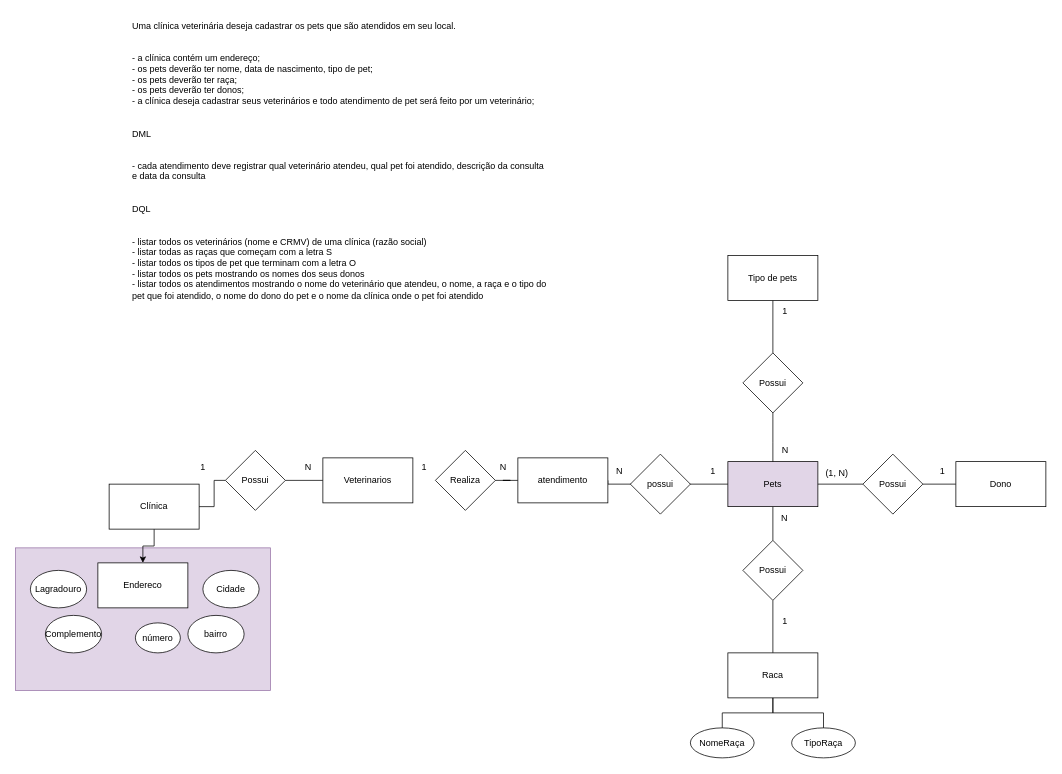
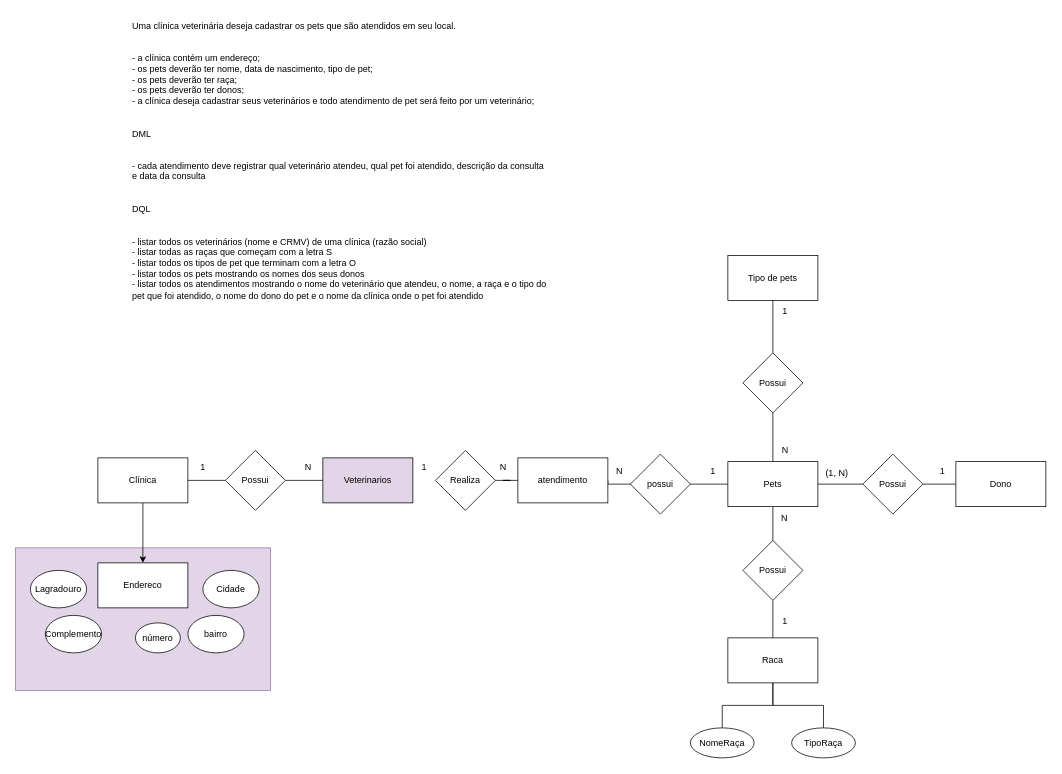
  <mxCell id="0" />
  <mxCell id="1" parent="0" />
  <mxCell id="2" value="" style="rounded=0;whiteSpace=wrap;html=1;fillColor=#e1d5e7;strokeColor=#9673a6;" parent="1" vertex="1"><mxGeometry x="20" y="730" width="340" height="190" as="geometry" /></mxCell>
  <mxCell id="3" value="Uma clínica veterinária deseja cadastrar os pets que são atendidos em seu local.&#10;&#10;&#10;- a clínica contém um endereço;&#10;- os pets deverão ter nome, data de nascimento, tipo de pet;&#10;- os pets deverão ter raça;&#10;- os pets deverão ter donos;&#10;- a clínica deseja cadastrar seus veterinários e todo atendimento de pet será feito por um veterinário;&#10;&#10;&#10;DML&#10;&#10;&#10;- cada atendimento deve registrar qual veterinário atendeu, qual pet foi atendido, descrição da consulta e data da consulta&#10;&#10;&#10;DQL&#10;&#10;&#10;- listar todos os veterinários (nome e CRMV) de uma clínica (razão social)&#10;- listar todas as raças que começam com a letra S&#10;- listar todos os tipos de pet que terminam com a letra O&#10;- listar todos os pets mostrando os nomes dos seus donos&#10;- listar todos os atendimentos mostrando o nome do veterinário que atendeu, o nome, a raça e o tipo do pet que foi atendido, o nome do dono do pet e o nome da clínica onde o pet foi atendido" style="text;whiteSpace=wrap;" parent="1" vertex="1"><mxGeometry x="174" y="20" width="560" height="410" as="geometry" /></mxCell>
  <mxCell id="4" value="" style="edgeStyle=orthogonalEdgeStyle;rounded=0;orthogonalLoop=1;jettySize=auto;html=1;endArrow=none;endFill=0;" parent="1" source="21" target="19" edge="1"><mxGeometry relative="1" as="geometry" /></mxCell>
  <mxCell id="5" value="" style="edgeStyle=orthogonalEdgeStyle;rounded=0;orthogonalLoop=1;jettySize=auto;html=1;" parent="1" source="6" target="35" edge="1"><mxGeometry relative="1" as="geometry" /></mxCell>
- <mxCell id="6" value="Clínica" style="rounded=0;whiteSpace=wrap;html=1;" parent="1" vertex="1"><mxGeometry x="145" y="645" width="120" height="60" as="geometry" /></mxCell>
+ <mxCell id="6" value="Clínica" style="rounded=0;whiteSpace=wrap;html=1;" parent="1" vertex="1"><mxGeometry x="130" y="610" width="120" height="60" as="geometry" /></mxCell>
  <mxCell id="7" value="" style="edgeStyle=orthogonalEdgeStyle;rounded=0;orthogonalLoop=1;jettySize=auto;html=1;endArrow=none;endFill=0;" parent="1" source="44" target="10" edge="1"><mxGeometry relative="1" as="geometry" /></mxCell>
  <mxCell id="8" value="" style="edgeStyle=orthogonalEdgeStyle;rounded=0;orthogonalLoop=1;jettySize=auto;html=1;endArrow=none;endFill=0;" parent="1" source="9" target="13" edge="1"><mxGeometry relative="1" as="geometry" /></mxCell>
- <mxCell id="9" value="Pets" style="rounded=0;whiteSpace=wrap;html=1;fillColor=#e1d5e7;" parent="1" vertex="1"><mxGeometry x="970" y="615" width="120" height="60" as="geometry" /></mxCell>
+ <mxCell id="9" value="Pets" style="rounded=0;whiteSpace=wrap;html=1;" parent="1" vertex="1"><mxGeometry x="970" y="615" width="120" height="60" as="geometry" /></mxCell>
  <mxCell id="10" value="Dono" style="rounded=0;whiteSpace=wrap;html=1;" parent="1" vertex="1"><mxGeometry x="1274" y="615" width="120" height="60" as="geometry" /></mxCell>
  <mxCell id="11" value="" style="edgeStyle=orthogonalEdgeStyle;rounded=0;orthogonalLoop=1;jettySize=auto;html=1;endArrow=none;endFill=0;" parent="1" target="9" edge="1"><mxGeometry relative="1" as="geometry"><Array as="points"><mxPoint x="1030" y="590" /><mxPoint x="1030" y="590" /></Array><mxPoint x="1030" y="540" as="sourcePoint" /></mxGeometry></mxCell>
  <mxCell id="12" value="" style="edgeStyle=orthogonalEdgeStyle;rounded=0;orthogonalLoop=1;jettySize=auto;html=1;endArrow=none;endFill=0;" parent="1" source="13" target="15" edge="1"><mxGeometry relative="1" as="geometry" /></mxCell>
  <mxCell id="13" value="Possui" style="rhombus;whiteSpace=wrap;html=1;rounded=0;" parent="1" vertex="1"><mxGeometry x="990" y="720" width="80" height="80" as="geometry" /></mxCell>
  <mxCell id="14" value="" style="edgeStyle=orthogonalEdgeStyle;rounded=0;orthogonalLoop=1;jettySize=auto;html=1;endArrow=none;endFill=0;" parent="1" source="15" target="16" edge="1"><mxGeometry relative="1" as="geometry" /></mxCell>
- <mxCell id="15" value="Raca" style="whiteSpace=wrap;html=1;rounded=0;" parent="1" vertex="1"><mxGeometry x="970" y="870" width="120" height="60" as="geometry" /></mxCell>
+ <mxCell id="15" value="Raca" style="whiteSpace=wrap;html=1;rounded=0;" parent="1" vertex="1"><mxGeometry x="970" y="850" width="120" height="60" as="geometry" /></mxCell>
  <mxCell id="16" value="TipoRaça" style="ellipse;whiteSpace=wrap;html=1;rounded=0;" parent="1" vertex="1"><mxGeometry x="1055" y="970" width="85" height="40" as="geometry" /></mxCell>
  <mxCell id="17" value="" style="edgeStyle=orthogonalEdgeStyle;rounded=0;orthogonalLoop=1;jettySize=auto;html=1;endArrow=none;endFill=0;" parent="1" source="18" target="15" edge="1"><mxGeometry relative="1" as="geometry" /></mxCell>
  <mxCell id="18" value="NomeRaça" style="ellipse;whiteSpace=wrap;html=1;rounded=0;" parent="1" vertex="1"><mxGeometry x="920" y="970" width="85" height="40" as="geometry" /></mxCell>
- <mxCell id="19" value="Veterinarios" style="whiteSpace=wrap;html=1;rounded=0;" parent="1" vertex="1"><mxGeometry x="430" y="610" width="120" height="60" as="geometry" /></mxCell>
+ <mxCell id="19" value="Veterinarios" style="whiteSpace=wrap;html=1;rounded=0;fillColor=#e1d5e7;" parent="1" vertex="1"><mxGeometry x="430" y="610" width="120" height="60" as="geometry" /></mxCell>
  <mxCell id="20" value="" style="edgeStyle=orthogonalEdgeStyle;rounded=0;orthogonalLoop=1;jettySize=auto;html=1;endArrow=none;endFill=0;" parent="1" source="6" target="21" edge="1"><mxGeometry relative="1" as="geometry"><mxPoint x="190" y="670" as="sourcePoint" /><mxPoint x="190" y="845" as="targetPoint" /></mxGeometry></mxCell>
  <mxCell id="21" value="Possui" style="rhombus;whiteSpace=wrap;html=1;" parent="1" vertex="1"><mxGeometry x="300" y="600" width="80" height="80" as="geometry" /></mxCell>
  <mxCell id="22" value="" style="edgeStyle=orthogonalEdgeStyle;rounded=0;orthogonalLoop=1;jettySize=auto;html=1;endArrow=none;endFill=0;exitX=1;exitY=0.5;exitDx=0;exitDy=0;" parent="1" source="33" target="9" edge="1"><mxGeometry relative="1" as="geometry"><mxPoint x="830" y="645" as="sourcePoint" /><Array as="points"><mxPoint x="810" y="645" /></Array></mxGeometry></mxCell>
  <mxCell id="23" value="Realiza" style="rhombus;whiteSpace=wrap;html=1;rounded=0;" parent="1" vertex="1"><mxGeometry x="580" y="600" width="80" height="80" as="geometry" /></mxCell>
  <mxCell id="24" value="1" style="text;html=1;align=center;verticalAlign=middle;resizable=0;points=[];autosize=1;strokeColor=none;fillColor=none;" parent="1" vertex="1"><mxGeometry x="255" y="608" width="30" height="30" as="geometry" /></mxCell>
  <mxCell id="25" value="N" style="text;html=1;align=center;verticalAlign=middle;resizable=0;points=[];autosize=1;strokeColor=none;fillColor=none;" parent="1" vertex="1"><mxGeometry x="395" y="608" width="30" height="30" as="geometry" /></mxCell>
  <mxCell id="26" value="1" style="text;html=1;align=center;verticalAlign=middle;resizable=0;points=[];autosize=1;strokeColor=none;fillColor=none;" parent="1" vertex="1"><mxGeometry x="550" y="608" width="30" height="30" as="geometry" /></mxCell>
  <mxCell id="27" value="1" style="text;html=1;align=center;verticalAlign=middle;resizable=0;points=[];autosize=1;strokeColor=none;fillColor=none;" parent="1" vertex="1"><mxGeometry x="935" y="613" width="30" height="30" as="geometry" /></mxCell>
  <mxCell id="28" value="N" style="text;html=1;align=center;verticalAlign=middle;resizable=0;points=[];autosize=1;strokeColor=none;fillColor=none;" parent="1" vertex="1"><mxGeometry x="1030" y="675" width="30" height="30" as="geometry" /></mxCell>
  <mxCell id="29" value="1" style="text;html=1;align=center;verticalAlign=middle;resizable=0;points=[];autosize=1;strokeColor=none;fillColor=none;" parent="1" vertex="1"><mxGeometry x="1031" y="813" width="30" height="30" as="geometry" /></mxCell>
  <mxCell id="30" value="(1, N)" style="text;html=1;align=center;verticalAlign=middle;resizable=0;points=[];autosize=1;strokeColor=none;fillColor=none;" parent="1" vertex="1"><mxGeometry x="1090" y="615" width="50" height="30" as="geometry" /></mxCell>
  <mxCell id="31" value="1" style="text;html=1;align=center;verticalAlign=middle;resizable=0;points=[];autosize=1;strokeColor=none;fillColor=none;" parent="1" vertex="1"><mxGeometry x="1241" y="613" width="30" height="30" as="geometry" /></mxCell>
  <mxCell id="32" style="edgeStyle=orthogonalEdgeStyle;rounded=0;orthogonalLoop=1;jettySize=auto;html=1;entryX=1;entryY=0.5;entryDx=0;entryDy=0;endArrow=none;endFill=0;" parent="1" source="33" target="23" edge="1"><mxGeometry relative="1" as="geometry" /></mxCell>
  <mxCell id="33" value="atendimento" style="rounded=0;whiteSpace=wrap;html=1;" parent="1" vertex="1"><mxGeometry x="690" y="610" width="120" height="60" as="geometry" /></mxCell>
  <mxCell id="34" value="possui" style="rhombus;whiteSpace=wrap;html=1;rounded=0;" parent="1" vertex="1"><mxGeometry x="840" y="605" width="80" height="80" as="geometry" /></mxCell>
  <mxCell id="35" value="Endereco" style="whiteSpace=wrap;html=1;rounded=0;" parent="1" vertex="1"><mxGeometry x="130" y="750" width="120" height="60" as="geometry" /></mxCell>
  <mxCell id="36" value="Lagradouro" style="ellipse;whiteSpace=wrap;html=1;" parent="1" vertex="1"><mxGeometry y="760" width="75" height="50" as="geometry" x="40" /></mxCell>
  <mxCell id="37" value="Complemento" style="ellipse;whiteSpace=wrap;html=1;" parent="1" vertex="1"><mxGeometry x="60" y="820" width="75" height="50" as="geometry" /></mxCell>
  <mxCell id="38" value="número" style="ellipse;whiteSpace=wrap;html=1;" parent="1" vertex="1"><mxGeometry x="180" y="830" width="60" height="40" as="geometry" /></mxCell>
  <mxCell id="39" value="bairro" style="ellipse;whiteSpace=wrap;html=1;fontStyle=0" parent="1" vertex="1"><mxGeometry x="250" y="820" width="75" height="50" as="geometry" /></mxCell>
  <mxCell id="40" value="Cidade" style="ellipse;whiteSpace=wrap;html=1;fontStyle=0" parent="1" vertex="1"><mxGeometry x="270" y="760" width="75" height="50" as="geometry" /></mxCell>
  <mxCell id="41" value="N" style="text;html=1;align=center;verticalAlign=middle;resizable=0;points=[];autosize=1;strokeColor=none;fillColor=none;" parent="1" vertex="1"><mxGeometry x="655" y="608" width="30" height="30" as="geometry" /></mxCell>
  <mxCell id="42" value="N" style="text;html=1;align=center;verticalAlign=middle;resizable=0;points=[];autosize=1;strokeColor=none;fillColor=none;" parent="1" vertex="1"><mxGeometry x="810" y="613" width="30" height="30" as="geometry" /></mxCell>
  <mxCell id="43" value="" style="edgeStyle=orthogonalEdgeStyle;rounded=0;orthogonalLoop=1;jettySize=auto;html=1;endArrow=none;endFill=0;" parent="1" source="9" target="44" edge="1"><mxGeometry relative="1" as="geometry"><mxPoint x="1090" y="645" as="sourcePoint" /><mxPoint x="1274" y="645" as="targetPoint" /></mxGeometry></mxCell>
  <mxCell id="44" value="Possui" style="rhombus;whiteSpace=wrap;html=1;" parent="1" vertex="1"><mxGeometry x="1150" y="605" width="80" height="80" as="geometry" /></mxCell>
  <mxCell id="45" value="" style="edgeStyle=orthogonalEdgeStyle;rounded=0;orthogonalLoop=1;jettySize=auto;html=1;endArrow=none;endFill=0;" parent="1" source="46" target="47" edge="1"><mxGeometry relative="1" as="geometry" /></mxCell>
  <mxCell id="46" value="Possui" style="rhombus;whiteSpace=wrap;html=1;" parent="1" vertex="1"><mxGeometry x="990" y="470" width="80" height="80" as="geometry" /></mxCell>
  <mxCell id="47" value="Tipo de pets" style="rounded=0;whiteSpace=wrap;html=1;" parent="1" vertex="1"><mxGeometry x="970" y="340" width="120" height="60" as="geometry" /></mxCell>
  <mxCell id="48" value="1" style="text;html=1;align=center;verticalAlign=middle;resizable=0;points=[];autosize=1;strokeColor=none;fillColor=none;" parent="1" vertex="1"><mxGeometry x="1031" y="400" width="30" height="30" as="geometry" /></mxCell>
  <mxCell id="49" value="N" style="text;html=1;align=center;verticalAlign=middle;resizable=0;points=[];autosize=1;strokeColor=none;fillColor=none;" parent="1" vertex="1"><mxGeometry x="1031" y="585" width="30" height="30" as="geometry" /></mxCell>
